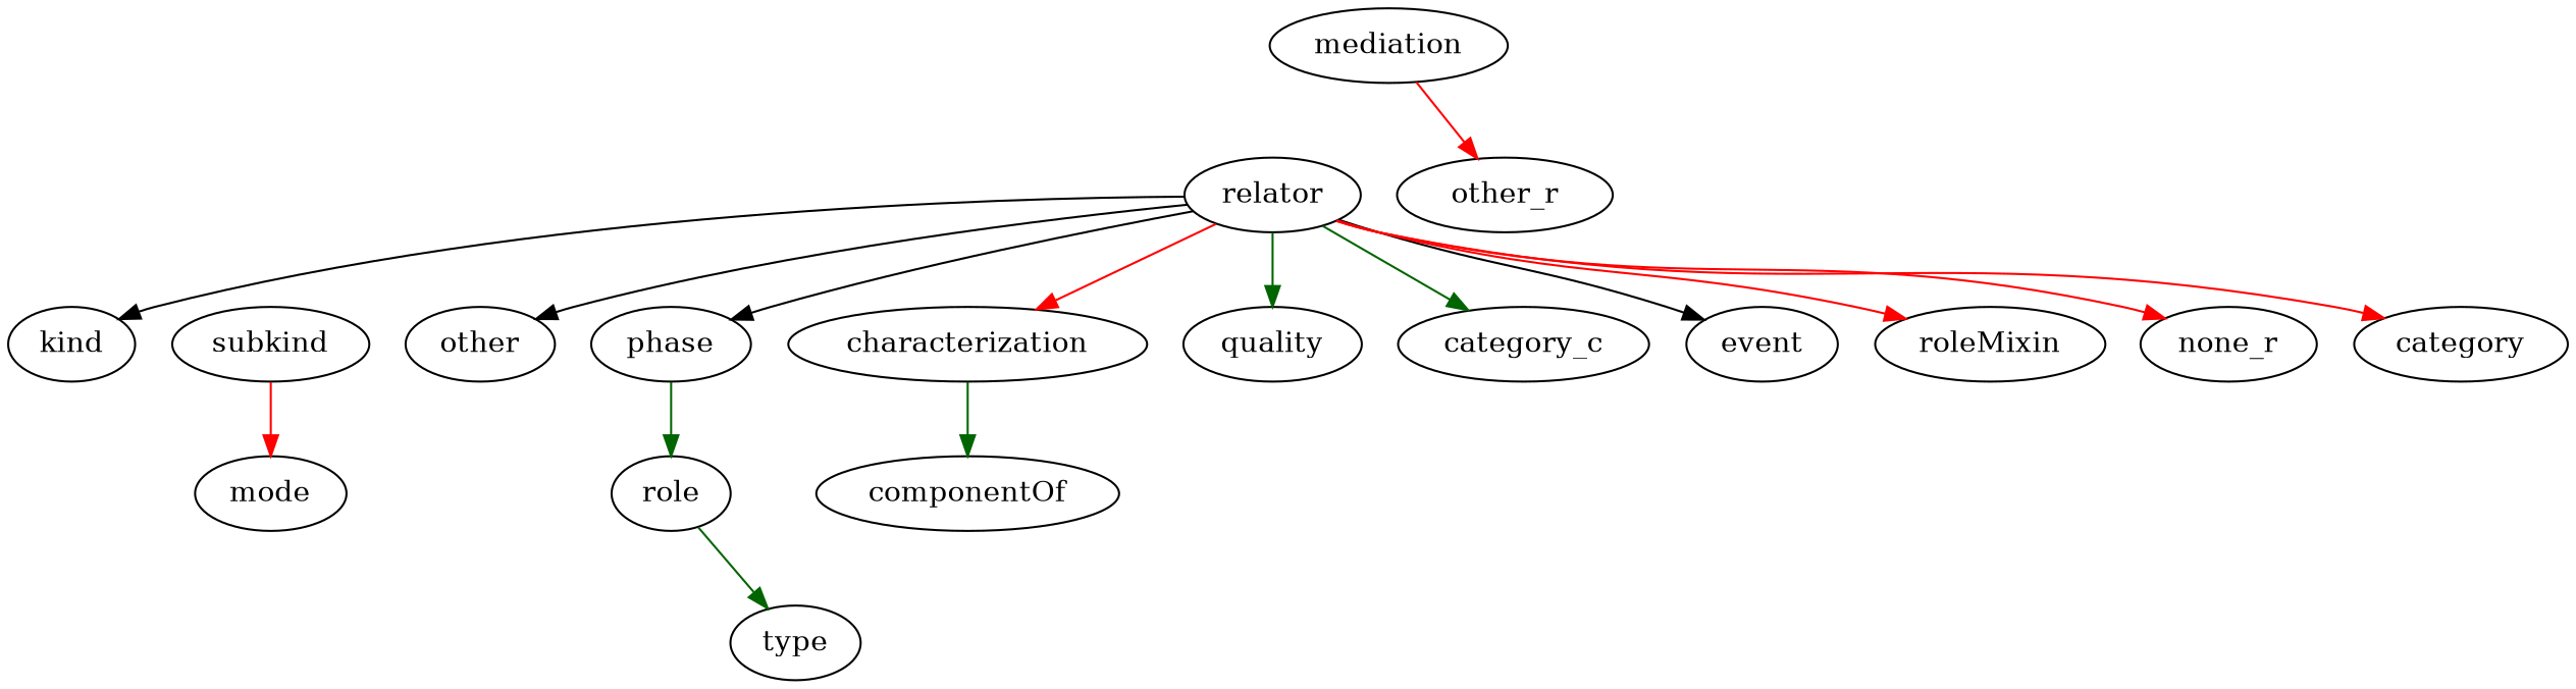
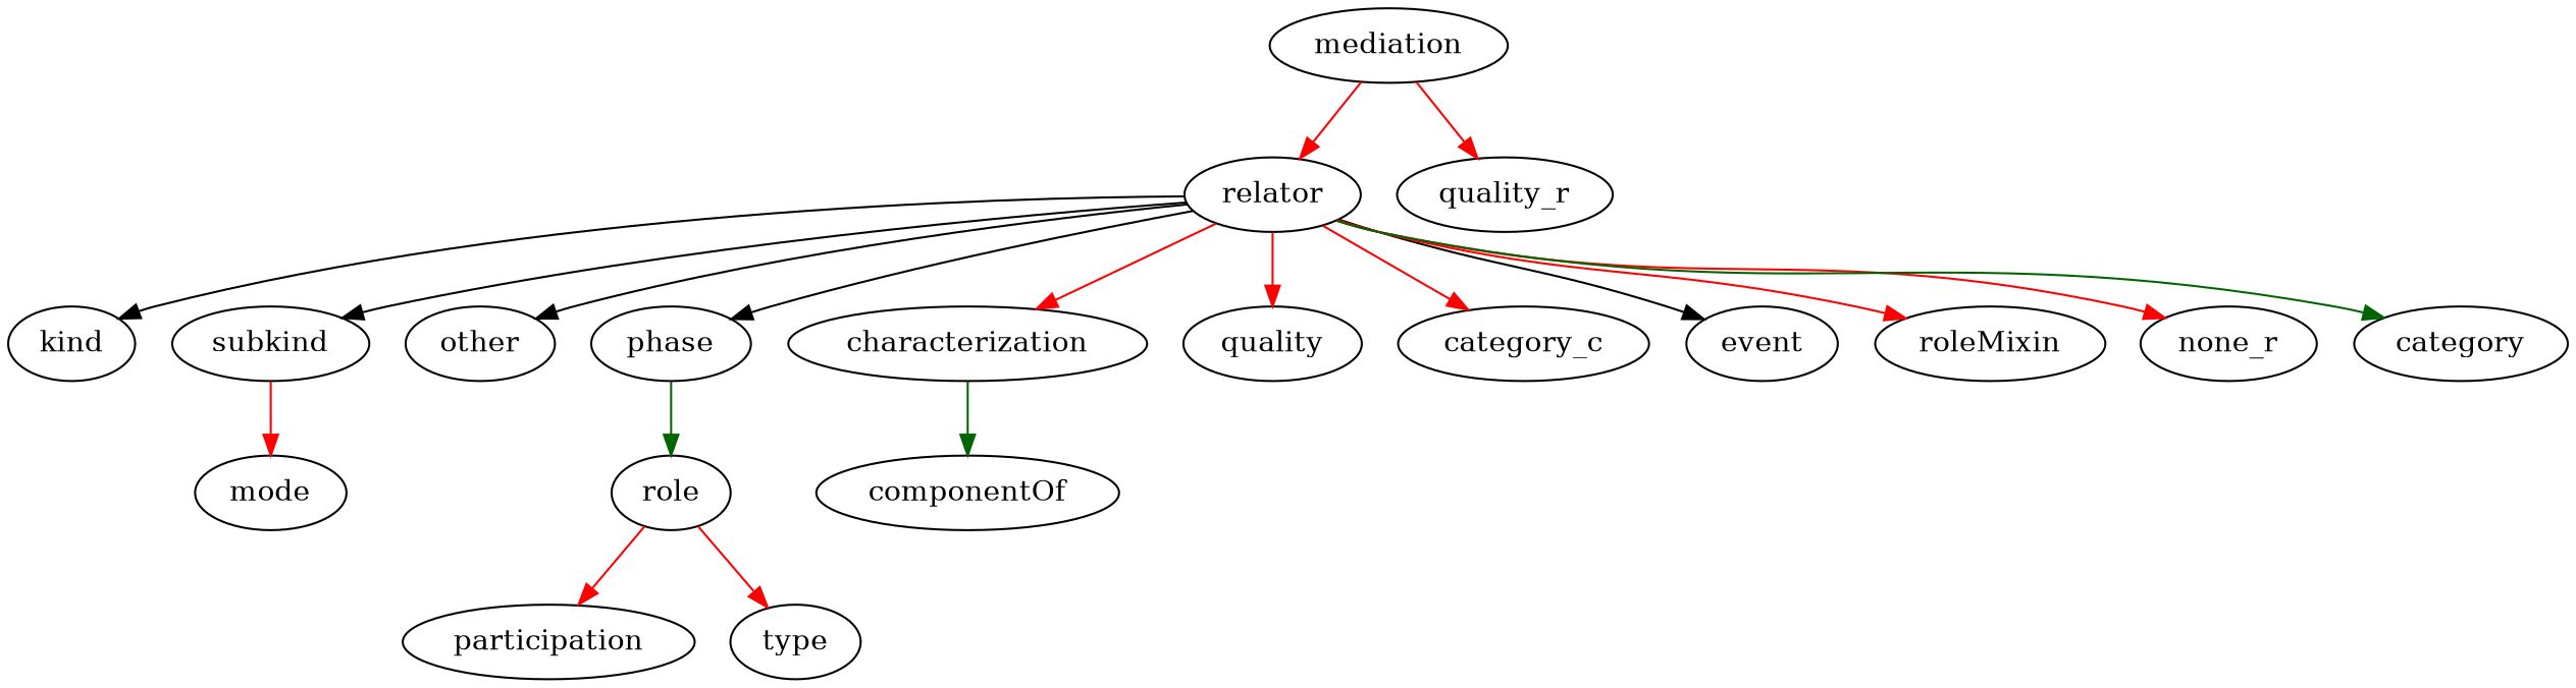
  strict digraph {
    edge [color=red]
    mediation
    relator
-   other_r
+   other_r [label=quality_r]
    kind
    subkind
    n6 [label=other]
    phase
    characterization
    quality
    n10 [label=category_c]
    event
    roleMixin
    none_r
    category
    role
+   participation
    type
    mode
    componentOf
+   mediation -> relator
    mediation -> other_r
    relator -> kind [color=black]
+   relator -> subkind [color=black]
    relator -> n6 [color=black]
    relator -> phase [color=black]
    relator -> characterization
-   relator -> quality [color=darkgreen]
-   relator -> n10 [color=darkgreen]
+   relator -> quality
+   relator -> n10
    relator -> event [color=black]
    relator -> roleMixin
    relator -> none_r
-   relator -> category
+   relator -> category [color=darkgreen]
    subkind -> mode
    phase -> role [color=darkgreen]
    characterization -> componentOf [color=darkgreen]
-   role -> type [color=darkgreen]
+   role -> participation
+   role -> type
  }
